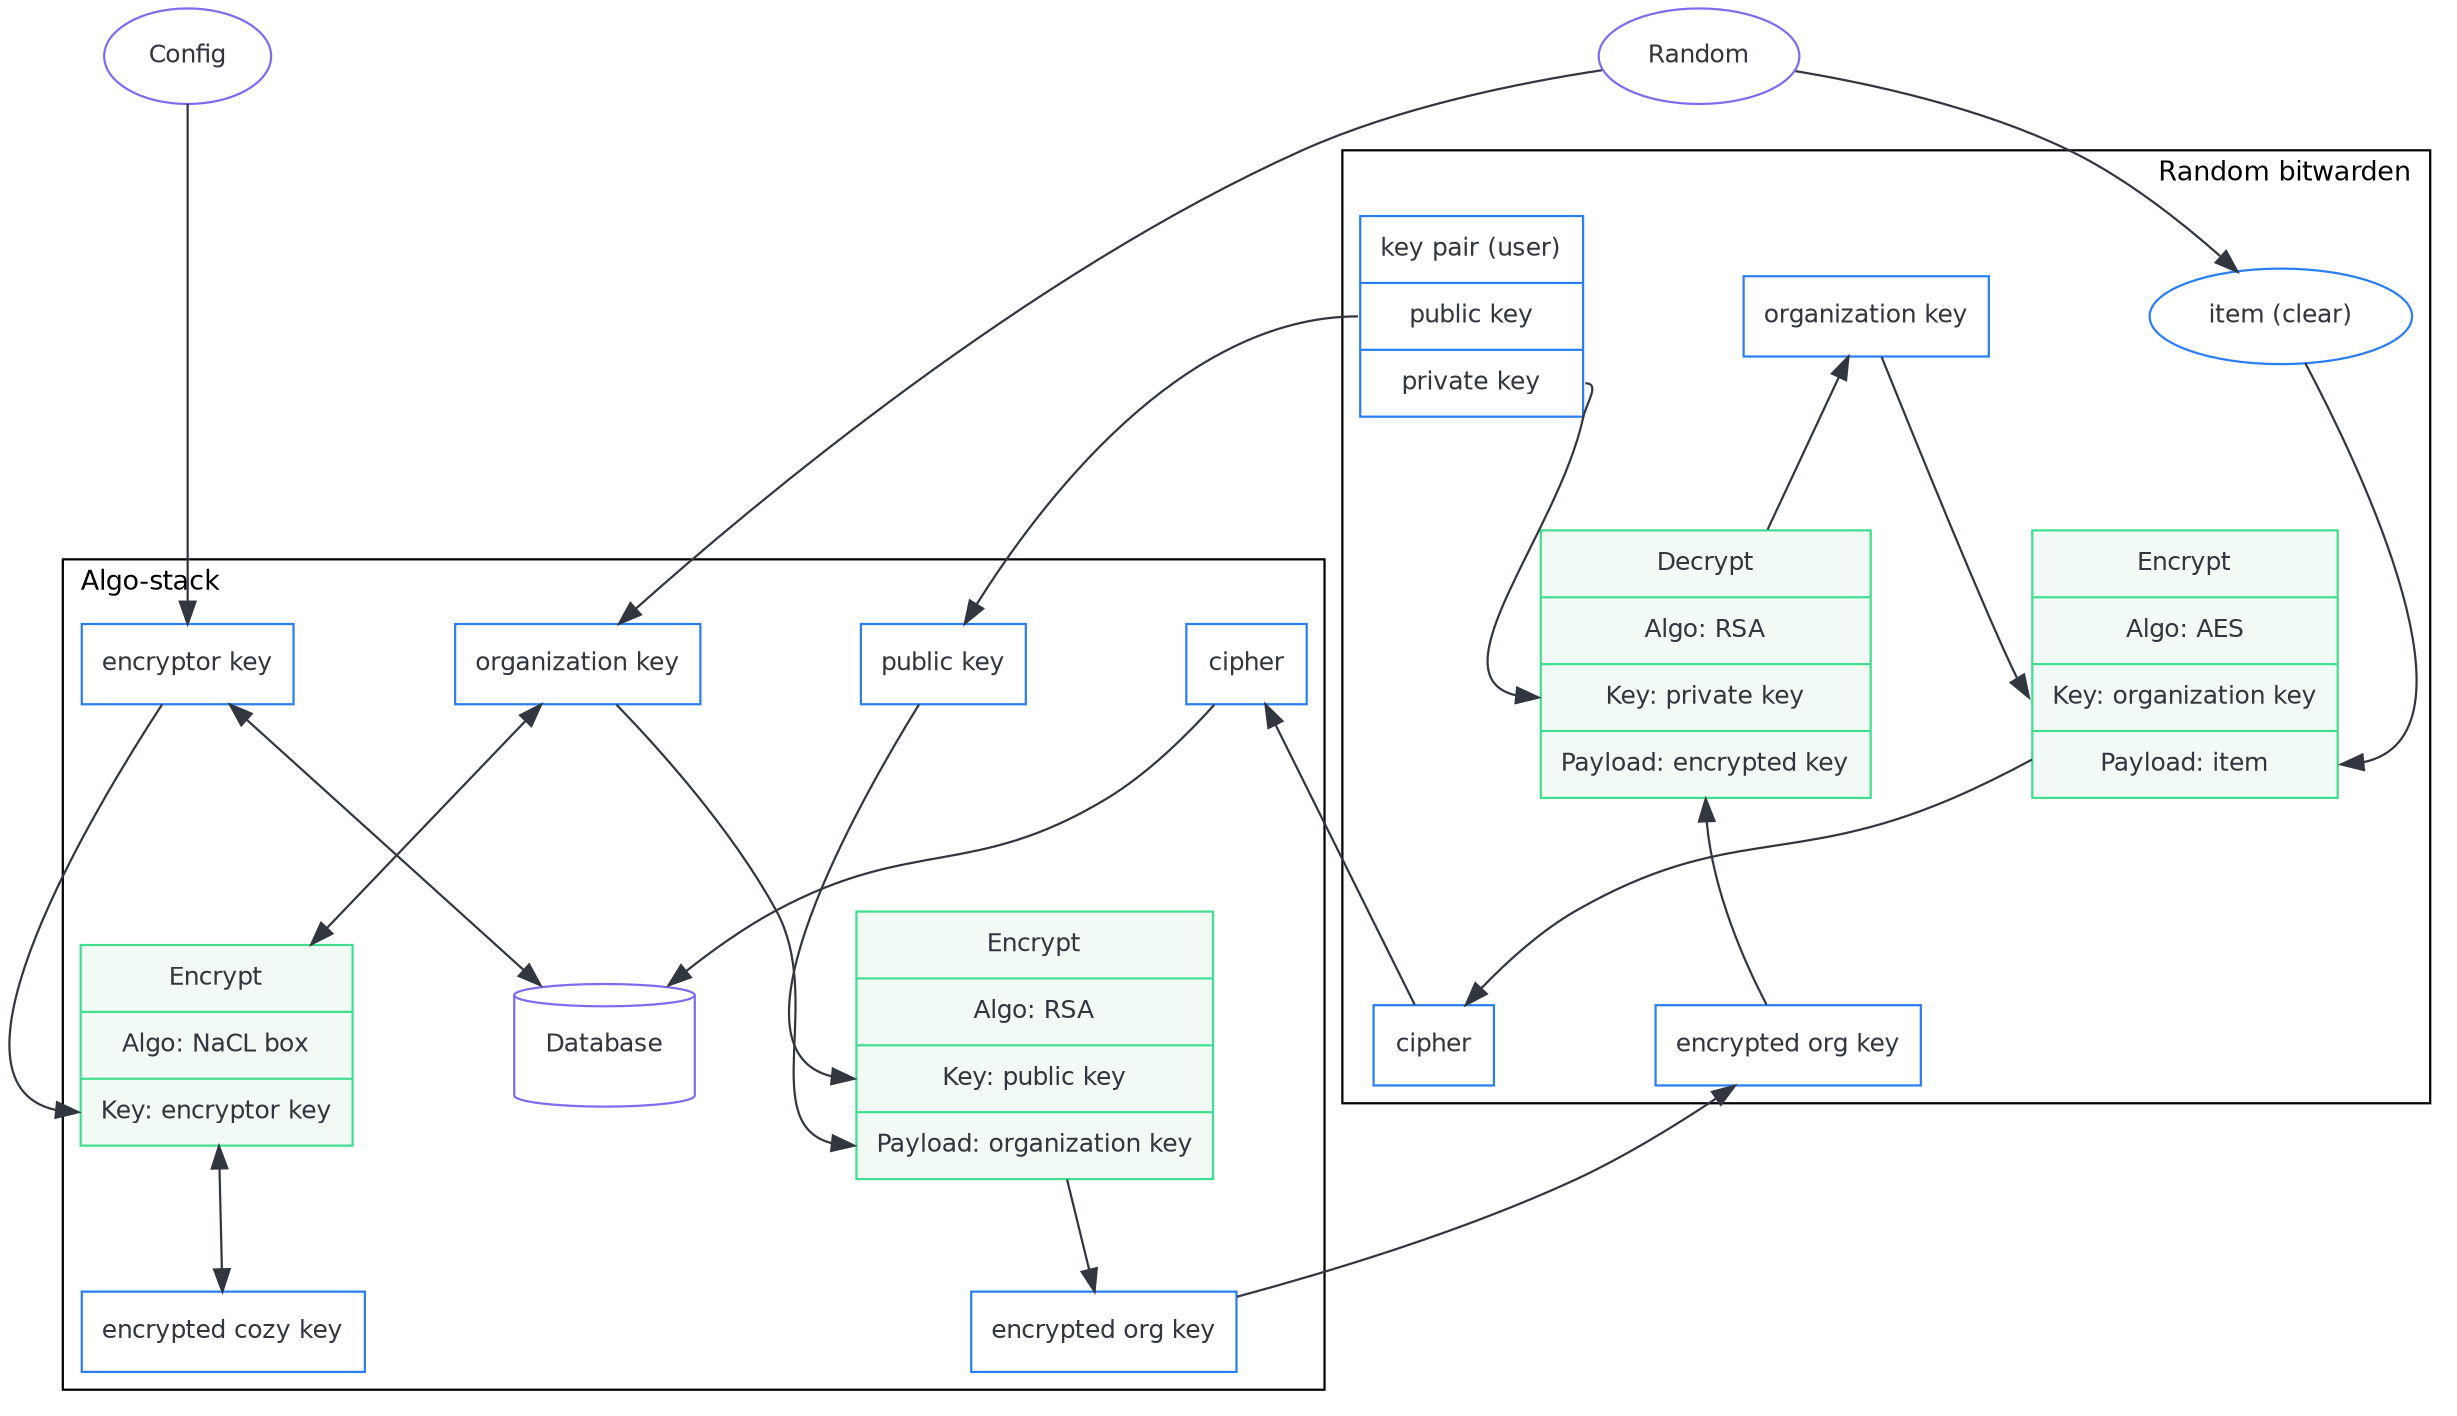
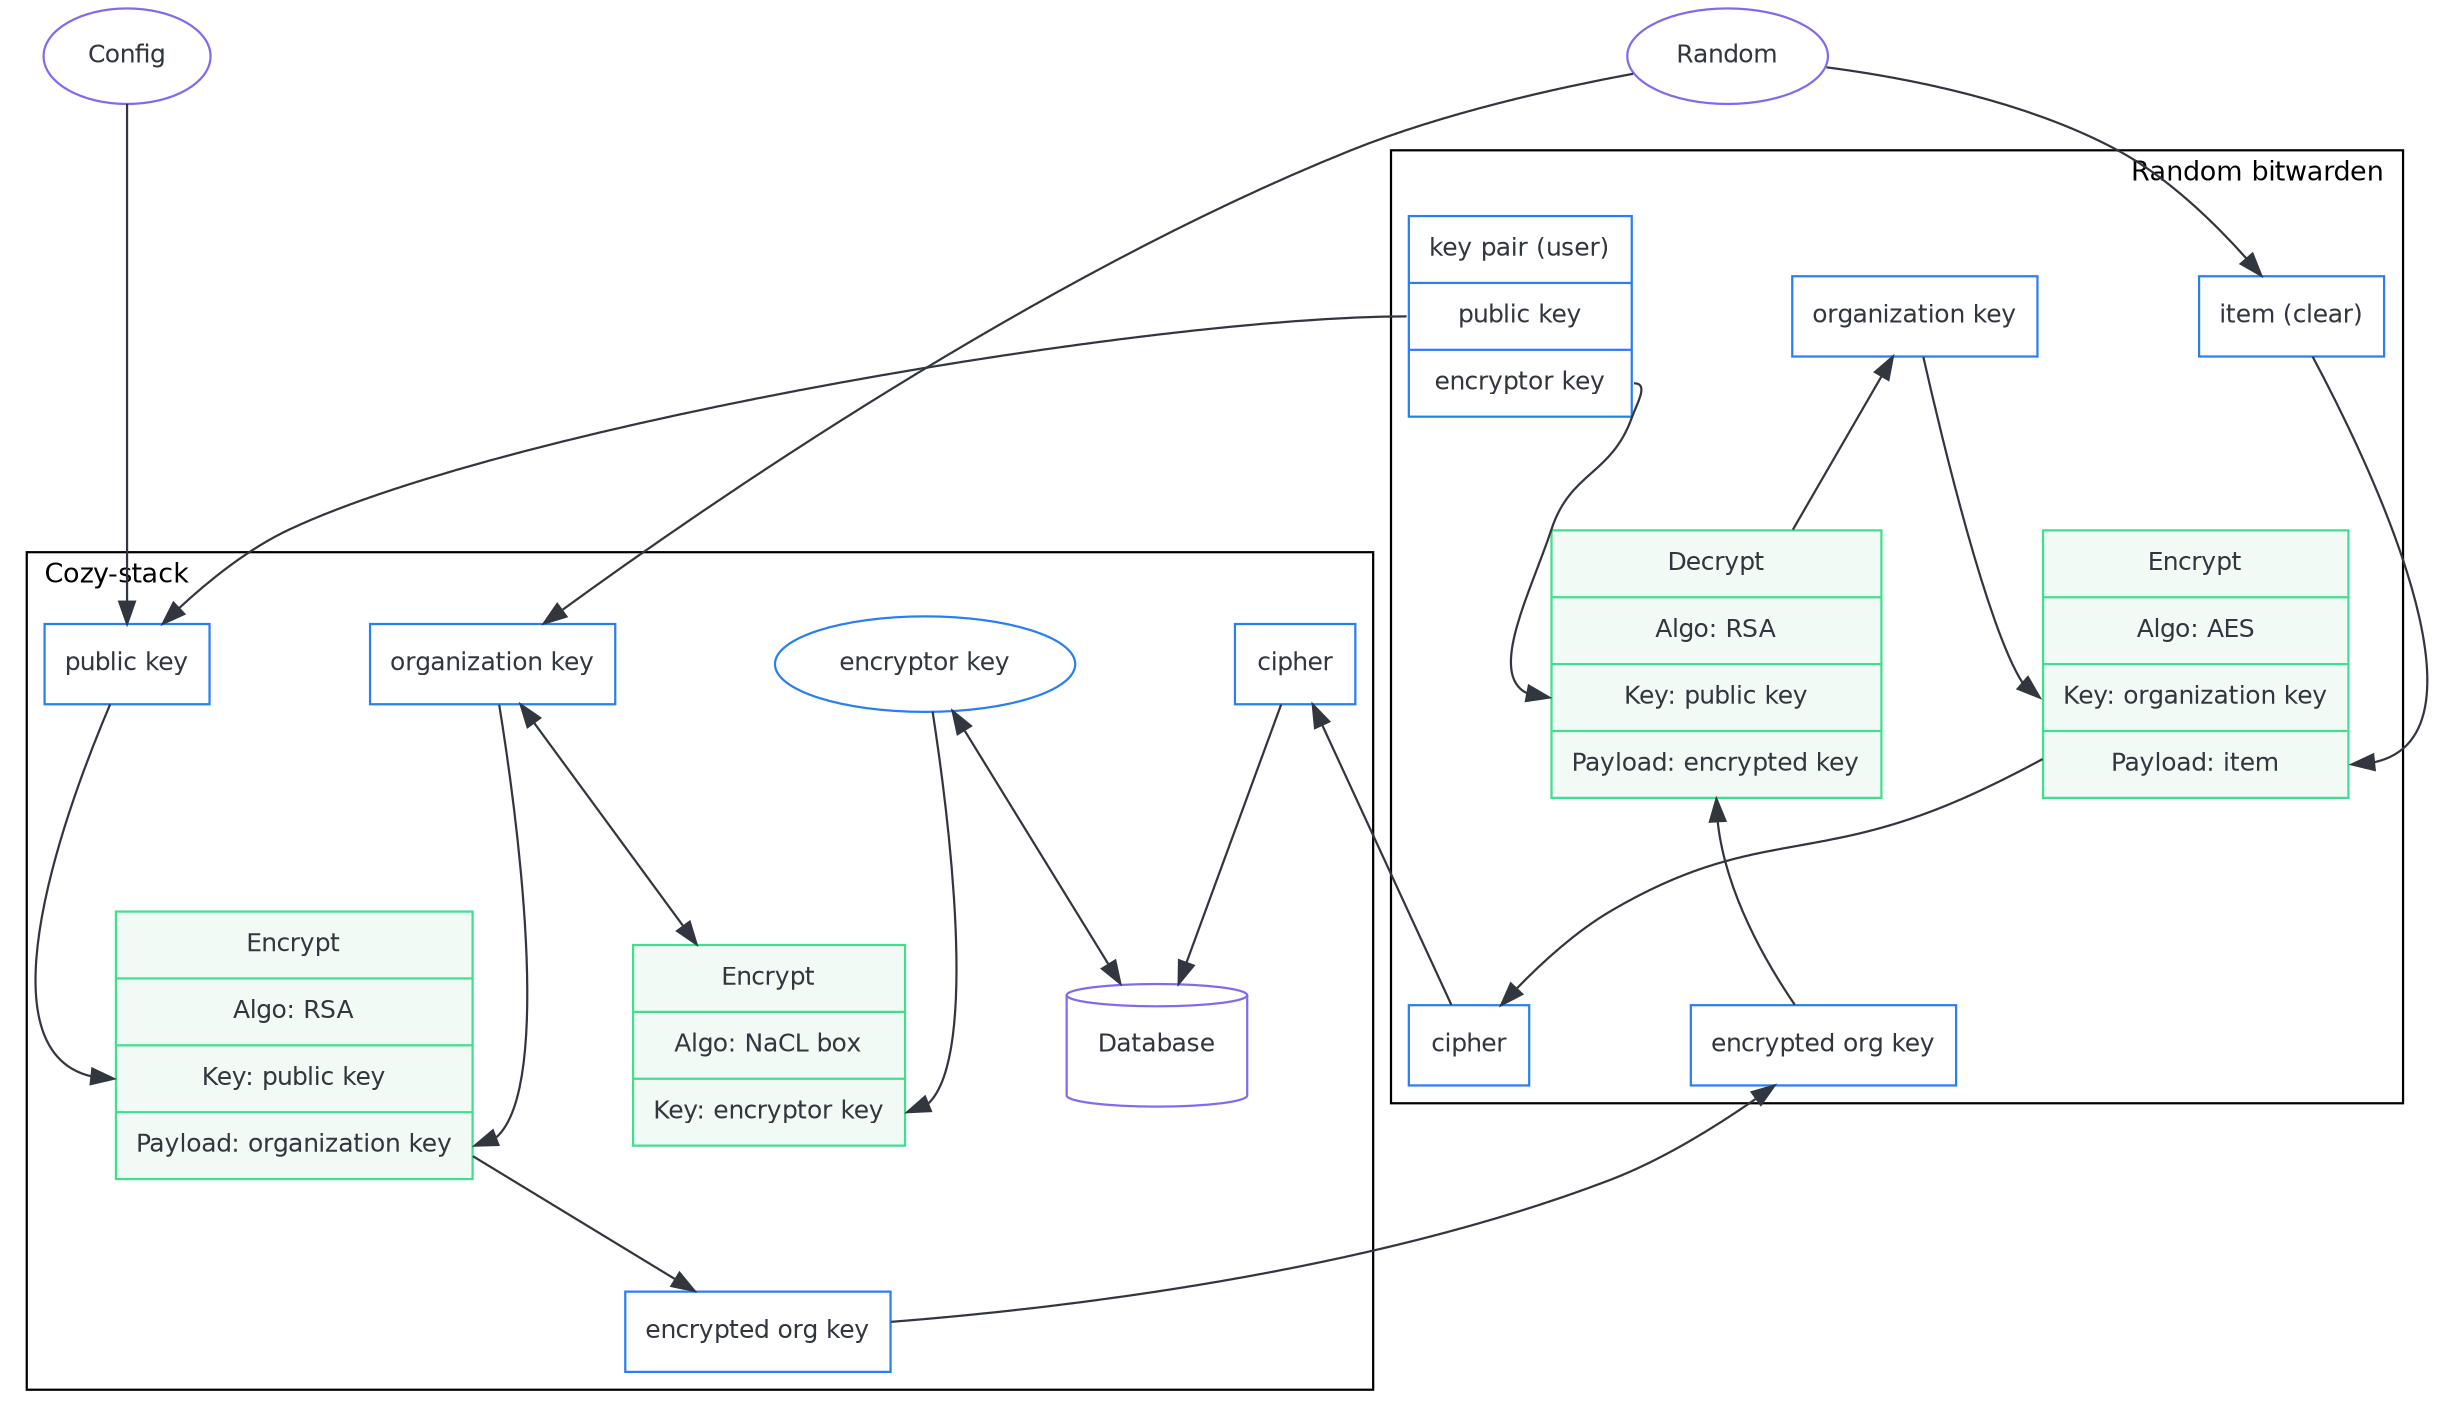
  digraph {
    fontname="DejaVu Sans"
    nodesep=1
    ranksep=0.7
    splines=true
    node [color="#297EF2" fontcolor="#32363F" fontname="DejaVu Sans" fontsize=11 margin=0.12 shape=box]
    edge [color="#32363F" fontname="DejaVu Sans"]
    n1 [color="#7F6BEE" label=Config shape=oval]
    n2 [color="#7F6BEE" label=Random shape=oval]
-   n3 [label="encryptor key"]
+   n3 [label="encryptor key" shape=ellipse]
    n4 [label="organization key"]
    n5 [label="public key"]
    n6 [color="#40DE8E" fillcolor="#F2FAF5" label="{Encrypt|<algo> Algo: RSA|<key> Key: public key|<payload> Payload: organization key}" shape=record style=filled]
    n7 [label="encrypted org key"]
    n8 [color="#40DE8E" fillcolor="#F2FAF5" label="{Encrypt|<algo> Algo: NaCL box|<key> Key: encryptor key}" shape=record style=filled]
-   n9 [label="encrypted cozy key"]
    n10 [color="#7F6BEE" label=Database margin=0.2 shape=cylinder]
    n11 [label=cipher]
-   n12 [label="{key pair (user)|<pub> public key|<priv> private key}" shape=record]
+   n12 [label="{key pair (user)|<pub> public key|<priv> encryptor key}" shape=record]
    n13 [label="encrypted org key"]
-   n14 [color="#40DE8E" fillcolor="#F2FAF5" label="{Decrypt|<algo> Algo: RSA|<key> Key: private key|<payload> Payload: encrypted key}" shape=record style=filled]
+   n14 [color="#40DE8E" fillcolor="#F2FAF5" label="{Decrypt|<algo> Algo: RSA|<key> Key: public key|<payload> Payload: encrypted key}" shape=record style=filled]
    n15 [label="organization key"]
-   n16 [label="item (clear)" shape=ellipse]
+   n16 [label="item (clear)"]
    n17 [color="#40DE8E" fillcolor="#F2FAF5" label="{Encrypt|<algo> Algo: AES|<key> Key: organization key|<payload> Payload: item}" shape=record style=filled]
    n18 [label=cipher]
    subgraph sub_1 {
      rank=same
      n1
      n2
    }
    subgraph cluster_2 {
      fontsize=12
-     label="Algo-stack"
+     label="Cozy-stack"
      labeljust=l
      n3
      n4
      n5
      n6
      n7
      n8
-     n9
      n10
      n11
    }
    subgraph cluster_3 {
      fontsize=12
      label="Random bitwarden"
      labeljust=r
      n12
      n13
      n14
      n15
      n16
      n17
      n18
    }
-   n1 -> n3
+   n1 -> n5
    n2 -> n4
    n2 -> n16
    n3 -> n8 [headport=key]
    n3 -> n10 [dir=both]
    n4 -> n6 [headport=payload]
    n4 -> n8 [dir=both]
    n5 -> n6 [headport=key]
    n6 -> n7
    n7 -> n13
-   n8 -> n9 [dir=both]
    n11 -> n10
    n12 -> n5 [tailport=pub]
    n12 -> n14 [headport=key tailport=priv]
    n14 -> n13 [dir=back tailport=payload]
    n15 -> n14 [dir=back]
    n15 -> n17 [headport=key]
    n16 -> n17 [headport=payload]
    n17 -> n18
    n18 -> n11
  }
